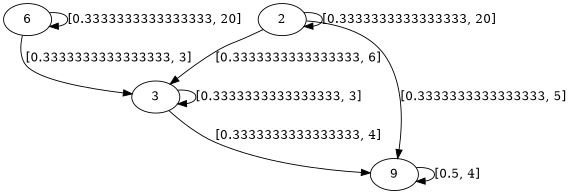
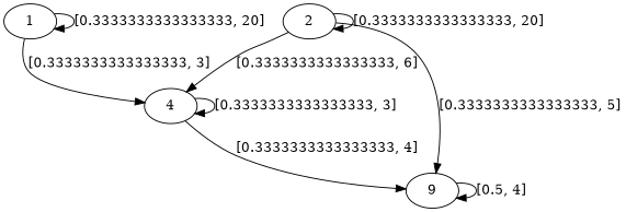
  digraph {
    edge [weight=20]
-   1 [label=6]
-   3
+   1
+   3 [label=4]
    2
    n4 [label=9]
    1 -> 1 [label="[0.3333333333333333, 20]"]
    1 -> 3 [label="[0.3333333333333333, 3]" weight=3]
    3 -> 3 [label="[0.3333333333333333, 3]" weight=3]
    3 -> n4 [label="[0.3333333333333333, 4]" weight=4]
    2 -> 3 [label="[0.3333333333333333, 6]" weight=6]
    2 -> 2 [label="[0.3333333333333333, 20]"]
    2 -> n4 [label="[0.3333333333333333, 5]" weight=5]
    n4 -> n4 [label="[0.5, 4]" weight=4]
  }
